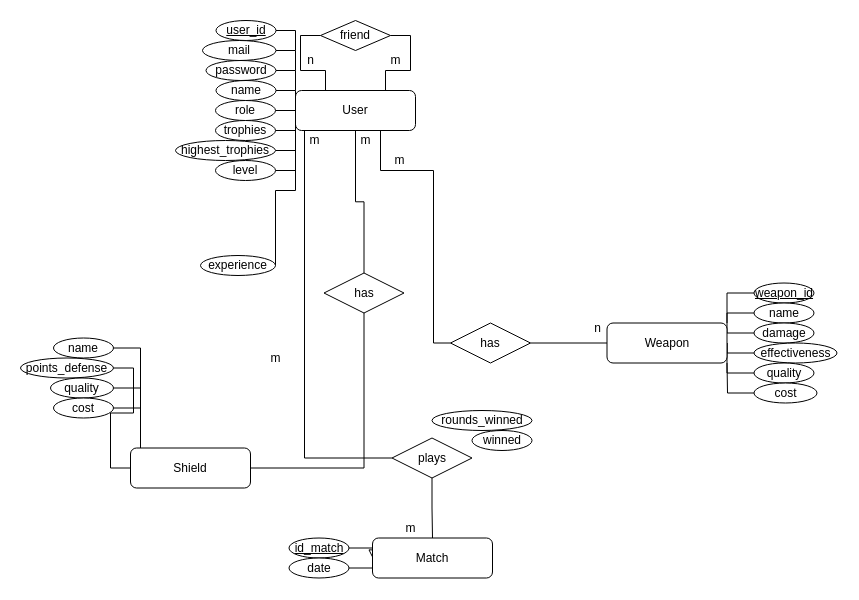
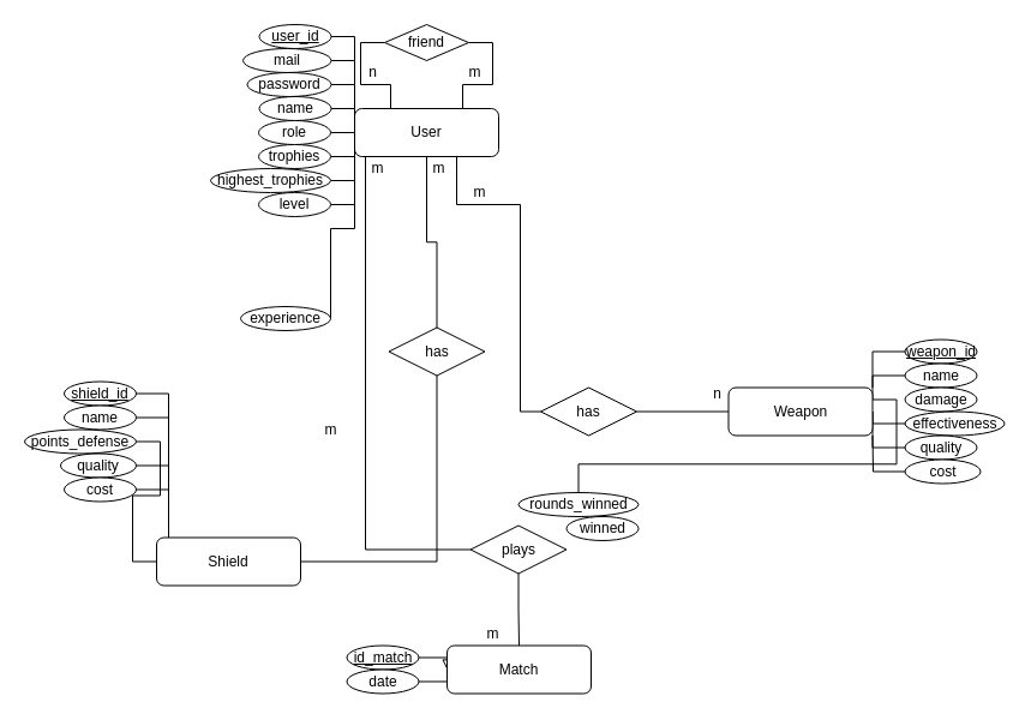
  <mxCell id="0" />
  <mxCell id="1" parent="0" />
  <mxCell id="2" style="edgeStyle=orthogonalEdgeStyle;rounded=0;sketch=0;orthogonalLoop=1;jettySize=auto;html=1;exitX=1;exitY=0.5;exitDx=0;exitDy=0;entryX=0;entryY=0.5;entryDx=0;entryDy=0;shadow=0;endArrow=block;endFill=0;strokeColor=#000000;" parent="1" source="3" target="61" edge="1"><mxGeometry relative="1" as="geometry" /></mxCell>
  <mxCell id="3" value="&lt;u&gt;id_match&lt;/u&gt;" style="ellipse;whiteSpace=wrap;html=1;" parent="1" vertex="1"><mxGeometry x="288.5" y="537.5" width="60" height="20" as="geometry" /></mxCell>
  <mxCell id="4" value="winned" style="ellipse;whiteSpace=wrap;html=1;" parent="1" vertex="1"><mxGeometry x="471.5" y="430" width="60" height="20" as="geometry" /></mxCell>
  <mxCell id="5" value="User" style="rounded=1;whiteSpace=wrap;html=1;" parent="1" vertex="1"><mxGeometry x="295" y="90" width="120" height="40" as="geometry" /></mxCell>
  <mxCell id="6" style="edgeStyle=orthogonalEdgeStyle;rounded=0;orthogonalLoop=1;jettySize=auto;html=1;exitX=1;exitY=0.5;exitDx=0;exitDy=0;endArrow=none;endFill=0;" edge="1" parent="1" source="7"><mxGeometry relative="1" as="geometry"><mxPoint x="295" y="50" as="targetPoint" /></mxGeometry></mxCell>
  <mxCell id="7" value="&lt;u&gt;user_id&lt;/u&gt;" style="ellipse;whiteSpace=wrap;html=1;" parent="1" vertex="1"><mxGeometry x="215.5" y="20" width="60" height="20" as="geometry" /></mxCell>
  <mxCell id="8" style="edgeStyle=orthogonalEdgeStyle;rounded=0;orthogonalLoop=1;jettySize=auto;html=1;exitX=1;exitY=0.5;exitDx=0;exitDy=0;endArrow=none;endFill=0;" edge="1" parent="1" source="9"><mxGeometry relative="1" as="geometry"><mxPoint x="295" y="70" as="targetPoint" /></mxGeometry></mxCell>
  <mxCell id="9" value="mail" style="ellipse;whiteSpace=wrap;html=1;" parent="1" vertex="1"><mxGeometry x="202" y="40" width="73.5" height="20" as="geometry" /></mxCell>
  <mxCell id="10" style="edgeStyle=orthogonalEdgeStyle;rounded=0;orthogonalLoop=1;jettySize=auto;html=1;exitX=1;exitY=0.5;exitDx=0;exitDy=0;endArrow=none;endFill=0;" edge="1" parent="1" source="11"><mxGeometry relative="1" as="geometry"><mxPoint x="295" y="90" as="targetPoint" /></mxGeometry></mxCell>
  <mxCell id="11" value="password" style="ellipse;whiteSpace=wrap;html=1;" parent="1" vertex="1"><mxGeometry x="205.5" y="60" width="70" height="20" as="geometry" /></mxCell>
  <mxCell id="12" style="edgeStyle=orthogonalEdgeStyle;rounded=0;orthogonalLoop=1;jettySize=auto;html=1;exitX=1;exitY=0;exitDx=0;exitDy=0;entryX=0;entryY=0.5;entryDx=0;entryDy=0;endArrow=none;endFill=0;" parent="1" source="18" target="19" edge="1"><mxGeometry relative="1" as="geometry" /></mxCell>
  <mxCell id="13" style="edgeStyle=orthogonalEdgeStyle;rounded=0;orthogonalLoop=1;jettySize=auto;html=1;exitX=1;exitY=0.25;exitDx=0;exitDy=0;entryX=0;entryY=0.5;entryDx=0;entryDy=0;endArrow=none;endFill=0;" parent="1" source="18" target="20" edge="1"><mxGeometry relative="1" as="geometry"><Array as="points"><mxPoint x="726.5" y="312.5" /></Array></mxGeometry></mxCell>
- <mxCell id="14" style="edgeStyle=orthogonalEdgeStyle;rounded=0;orthogonalLoop=1;jettySize=auto;html=1;exitX=1;exitY=0.25;exitDx=0;exitDy=0;entryX=0;entryY=0.5;entryDx=0;entryDy=0;endArrow=none;endFill=0;" parent="1" source="18" target="21" edge="1"><mxGeometry relative="1" as="geometry" /></mxCell>
+ <mxCell id="14" style="edgeStyle=orthogonalEdgeStyle;rounded=0;orthogonalLoop=1;jettySize=auto;html=1;exitX=1;exitY=0.25;exitDx=0;exitDy=0;endArrow=none;endFill=0;" parent="1" source="18" target="33" edge="1"><mxGeometry relative="1" as="geometry" /></mxCell>
  <mxCell id="15" style="edgeStyle=orthogonalEdgeStyle;rounded=0;orthogonalLoop=1;jettySize=auto;html=1;exitX=1;exitY=0.5;exitDx=0;exitDy=0;entryX=0;entryY=0.5;entryDx=0;entryDy=0;endArrow=none;endFill=0;" parent="1" source="18" target="22" edge="1"><mxGeometry relative="1" as="geometry"><Array as="points"><mxPoint x="726.5" y="352.5" /></Array></mxGeometry></mxCell>
  <mxCell id="16" style="edgeStyle=orthogonalEdgeStyle;rounded=0;orthogonalLoop=1;jettySize=auto;html=1;exitX=1;exitY=0.5;exitDx=0;exitDy=0;entryX=0;entryY=0.5;entryDx=0;entryDy=0;endArrow=none;endFill=0;" parent="1" source="18" target="23" edge="1"><mxGeometry relative="1" as="geometry"><Array as="points"><mxPoint x="726.5" y="372.5" /></Array></mxGeometry></mxCell>
  <mxCell id="17" style="edgeStyle=orthogonalEdgeStyle;rounded=0;sketch=0;orthogonalLoop=1;jettySize=auto;html=1;exitX=0;exitY=0.5;exitDx=0;exitDy=0;shadow=0;endArrow=none;endFill=0;strokeColor=#000000;" parent="1" source="18" target="41" edge="1"><mxGeometry relative="1" as="geometry" /></mxCell>
  <mxCell id="18" value="Weapon" style="rounded=1;whiteSpace=wrap;html=1;" parent="1" vertex="1"><mxGeometry x="606.5" y="322.5" width="120" height="40" as="geometry" /></mxCell>
  <mxCell id="19" value="&lt;u&gt;weapon_id&lt;/u&gt;" style="ellipse;whiteSpace=wrap;html=1;" parent="1" vertex="1"><mxGeometry x="753.5" y="282.5" width="60" height="20" as="geometry" /></mxCell>
  <mxCell id="20" value="name" style="ellipse;whiteSpace=wrap;html=1;" parent="1" vertex="1"><mxGeometry x="753.5" y="302.5" width="60" height="20" as="geometry" /></mxCell>
  <mxCell id="21" value="damage" style="ellipse;whiteSpace=wrap;html=1;" parent="1" vertex="1"><mxGeometry x="753.5" y="322.5" width="60" height="20" as="geometry" /></mxCell>
  <mxCell id="22" value="effectiveness" style="ellipse;whiteSpace=wrap;html=1;" parent="1" vertex="1"><mxGeometry x="753.5" y="342.5" width="83" height="20" as="geometry" /></mxCell>
  <mxCell id="23" value="quality" style="ellipse;whiteSpace=wrap;html=1;" parent="1" vertex="1"><mxGeometry x="753.5" y="362.5" width="60" height="20" as="geometry" /></mxCell>
  <mxCell id="24" style="edgeStyle=orthogonalEdgeStyle;rounded=0;orthogonalLoop=1;jettySize=auto;html=1;exitX=0;exitY=0.5;exitDx=0;exitDy=0;endArrow=none;endFill=0;" parent="1" source="25" edge="1"><mxGeometry relative="1" as="geometry"><mxPoint x="726.5" y="362.5" as="targetPoint" /></mxGeometry></mxCell>
  <mxCell id="25" value="cost" style="ellipse;whiteSpace=wrap;html=1;" parent="1" vertex="1"><mxGeometry x="753.5" y="382.5" width="63" height="20" as="geometry" /></mxCell>
  <mxCell id="26" style="edgeStyle=orthogonalEdgeStyle;rounded=0;sketch=0;orthogonalLoop=1;jettySize=auto;html=1;exitX=0;exitY=0.5;exitDx=0;exitDy=0;entryX=1;entryY=0.5;entryDx=0;entryDy=0;shadow=0;endArrow=none;endFill=0;strokeColor=#000000;" parent="1" source="32" target="44" edge="1"><mxGeometry relative="1" as="geometry" /></mxCell>
  <mxCell id="27" style="edgeStyle=orthogonalEdgeStyle;rounded=0;sketch=0;orthogonalLoop=1;jettySize=auto;html=1;exitX=0;exitY=0.5;exitDx=0;exitDy=0;entryX=1;entryY=0.5;entryDx=0;entryDy=0;shadow=0;endArrow=none;endFill=0;strokeColor=#000000;" parent="1" source="32" target="45" edge="1"><mxGeometry relative="1" as="geometry"><Array as="points"><mxPoint x="140" y="387.5" /></Array></mxGeometry></mxCell>
  <mxCell id="28" style="edgeStyle=orthogonalEdgeStyle;rounded=0;sketch=0;orthogonalLoop=1;jettySize=auto;html=1;exitX=0;exitY=0.5;exitDx=0;exitDy=0;entryX=1;entryY=0.5;entryDx=0;entryDy=0;shadow=0;endArrow=none;endFill=0;strokeColor=#000000;" parent="1" source="32" target="43" edge="1"><mxGeometry relative="1" as="geometry"><Array as="points"><mxPoint x="140" y="347.5" /></Array></mxGeometry></mxCell>
+ <mxCell id="29" style="edgeStyle=orthogonalEdgeStyle;rounded=0;sketch=0;orthogonalLoop=1;jettySize=auto;html=1;exitX=0;exitY=0.5;exitDx=0;exitDy=0;entryX=1;entryY=0.5;entryDx=0;entryDy=0;shadow=0;endArrow=none;endFill=0;strokeColor=#000000;" parent="1" source="32" target="42" edge="1"><mxGeometry relative="1" as="geometry"><Array as="points"><mxPoint x="140" y="327.5" /></Array></mxGeometry></mxCell>
  <mxCell id="30" style="edgeStyle=orthogonalEdgeStyle;rounded=0;sketch=0;orthogonalLoop=1;jettySize=auto;html=1;exitX=0;exitY=0.5;exitDx=0;exitDy=0;entryX=1;entryY=0.5;entryDx=0;entryDy=0;shadow=0;endArrow=none;endFill=0;strokeColor=#000000;" parent="1" source="32" target="46" edge="1"><mxGeometry relative="1" as="geometry"><Array as="points"><mxPoint x="140" y="407.5" /></Array></mxGeometry></mxCell>
  <mxCell id="31" style="edgeStyle=orthogonalEdgeStyle;rounded=0;sketch=0;orthogonalLoop=1;jettySize=auto;html=1;exitX=1;exitY=0.5;exitDx=0;exitDy=0;entryX=0.5;entryY=1;entryDx=0;entryDy=0;shadow=0;endArrow=none;endFill=0;strokeColor=#000000;" parent="1" source="32" target="39" edge="1"><mxGeometry relative="1" as="geometry" /></mxCell>
  <mxCell id="32" value="Shield" style="rounded=1;whiteSpace=wrap;html=1;" parent="1" vertex="1"><mxGeometry x="130" y="447.5" width="120" height="40" as="geometry" /></mxCell>
  <mxCell id="33" value="rounds_winned" style="ellipse;whiteSpace=wrap;html=1;" parent="1" vertex="1"><mxGeometry x="431.5" y="410" width="100" height="20" as="geometry" /></mxCell>
  <mxCell id="34" style="edgeStyle=orthogonalEdgeStyle;rounded=0;orthogonalLoop=1;jettySize=auto;html=1;exitX=1;exitY=0.5;exitDx=0;exitDy=0;endArrow=none;endFill=0;" edge="1" parent="1" source="35"><mxGeometry relative="1" as="geometry"><mxPoint x="295" y="110" as="targetPoint" /></mxGeometry></mxCell>
  <mxCell id="35" value="name" style="ellipse;whiteSpace=wrap;html=1;" parent="1" vertex="1"><mxGeometry x="215.5" y="80" width="60" height="20" as="geometry" /></mxCell>
  <mxCell id="36" style="edgeStyle=orthogonalEdgeStyle;rounded=0;orthogonalLoop=1;jettySize=auto;html=1;exitX=1;exitY=0.5;exitDx=0;exitDy=0;endArrow=none;endFill=0;" edge="1" parent="1" source="37"><mxGeometry relative="1" as="geometry"><mxPoint x="295" y="110.238" as="targetPoint" /></mxGeometry></mxCell>
  <mxCell id="37" value="role" style="ellipse;whiteSpace=wrap;html=1;" parent="1" vertex="1"><mxGeometry x="215" y="100" width="60" height="20" as="geometry" /></mxCell>
  <mxCell id="38" style="edgeStyle=orthogonalEdgeStyle;rounded=0;sketch=0;orthogonalLoop=1;jettySize=auto;html=1;exitX=0.5;exitY=0;exitDx=0;exitDy=0;entryX=0.5;entryY=1;entryDx=0;entryDy=0;shadow=0;endArrow=none;endFill=0;strokeColor=#000000;" parent="1" source="39" target="5" edge="1"><mxGeometry relative="1" as="geometry" /></mxCell>
  <mxCell id="39" value="has" style="rhombus;whiteSpace=wrap;html=1;" parent="1" vertex="1"><mxGeometry x="323.5" y="272.5" width="80" height="40" as="geometry" /></mxCell>
  <mxCell id="40" style="edgeStyle=orthogonalEdgeStyle;rounded=0;sketch=0;orthogonalLoop=1;jettySize=auto;html=1;exitX=0;exitY=0.5;exitDx=0;exitDy=0;entryX=0.75;entryY=1;entryDx=0;entryDy=0;shadow=0;endArrow=none;endFill=0;strokeColor=#000000;" parent="1" source="41" target="5" edge="1"><mxGeometry relative="1" as="geometry"><Array as="points"><mxPoint x="433" y="342" /><mxPoint x="433" y="170" /><mxPoint x="380" y="170" /><mxPoint x="380" y="130" /></Array></mxGeometry></mxCell>
  <mxCell id="41" value="has" style="rhombus;whiteSpace=wrap;html=1;" parent="1" vertex="1"><mxGeometry x="450" y="322.5" width="80" height="40" as="geometry" /></mxCell>
+ <mxCell id="42" value="&lt;u&gt;shield_id&lt;/u&gt;" style="ellipse;whiteSpace=wrap;html=1;" parent="1" vertex="1"><mxGeometry x="53" y="317.5" width="60" height="20" as="geometry" /></mxCell>
  <mxCell id="43" value="name" style="ellipse;whiteSpace=wrap;html=1;" parent="1" vertex="1"><mxGeometry x="53" y="337.5" width="60" height="20" as="geometry" /></mxCell>
  <mxCell id="44" value="points_defense" style="ellipse;whiteSpace=wrap;html=1;" parent="1" vertex="1"><mxGeometry x="20" y="357.5" width="93" height="20" as="geometry" /></mxCell>
  <mxCell id="45" value="quality" style="ellipse;whiteSpace=wrap;html=1;" parent="1" vertex="1"><mxGeometry x="50" y="377.5" width="63" height="20" as="geometry" /></mxCell>
  <mxCell id="46" value="cost" style="ellipse;whiteSpace=wrap;html=1;" parent="1" vertex="1"><mxGeometry x="53" y="397.5" width="60" height="20" as="geometry" /></mxCell>
  <mxCell id="47" value="m" style="text;html=1;align=center;verticalAlign=middle;resizable=0;points=[];autosize=1;strokeColor=none;" parent="1" vertex="1"><mxGeometry x="260" y="347.5" width="30" height="20" as="geometry" /></mxCell>
  <mxCell id="48" value="m" style="text;html=1;align=center;verticalAlign=middle;resizable=0;points=[];autosize=1;strokeColor=none;" parent="1" vertex="1"><mxGeometry x="350" y="130" width="30" height="20" as="geometry" /></mxCell>
  <mxCell id="49" value="n" style="text;html=1;align=center;verticalAlign=middle;resizable=0;points=[];autosize=1;strokeColor=none;" parent="1" vertex="1"><mxGeometry x="586.5" y="317.5" width="20" height="20" as="geometry" /></mxCell>
  <mxCell id="50" value="m" style="text;html=1;align=center;verticalAlign=middle;resizable=0;points=[];autosize=1;strokeColor=none;" parent="1" vertex="1"><mxGeometry x="383.5" y="150" width="30" height="20" as="geometry" /></mxCell>
  <mxCell id="51" style="edgeStyle=orthogonalEdgeStyle;rounded=0;sketch=0;orthogonalLoop=1;jettySize=auto;html=1;exitX=0.5;exitY=1;exitDx=0;exitDy=0;shadow=0;endArrow=none;endFill=0;strokeColor=#000000;" parent="1" source="33" target="33" edge="1"><mxGeometry relative="1" as="geometry" /></mxCell>
  <mxCell id="52" value="m" style="text;html=1;align=center;verticalAlign=middle;resizable=0;points=[];autosize=1;strokeColor=none;" parent="1" vertex="1"><mxGeometry x="298.5" y="130" width="30" height="20" as="geometry" /></mxCell>
  <mxCell id="53" style="edgeStyle=orthogonalEdgeStyle;rounded=0;sketch=0;orthogonalLoop=1;jettySize=auto;html=1;exitX=0;exitY=0.5;exitDx=0;exitDy=0;entryX=0.25;entryY=0;entryDx=0;entryDy=0;shadow=0;endArrow=none;endFill=0;strokeColor=#000000;" parent="1" source="55" target="5" edge="1"><mxGeometry relative="1" as="geometry" /></mxCell>
  <mxCell id="54" style="edgeStyle=orthogonalEdgeStyle;rounded=0;sketch=0;orthogonalLoop=1;jettySize=auto;html=1;exitX=1;exitY=0.5;exitDx=0;exitDy=0;entryX=0.75;entryY=0;entryDx=0;entryDy=0;shadow=0;endArrow=none;endFill=0;strokeColor=#000000;" parent="1" source="55" target="5" edge="1"><mxGeometry relative="1" as="geometry" /></mxCell>
  <mxCell id="55" value="friend" style="rhombus;whiteSpace=wrap;html=1;" parent="1" vertex="1"><mxGeometry x="320" y="20" width="70" height="30" as="geometry" /></mxCell>
  <mxCell id="56" value="m" style="text;html=1;align=center;verticalAlign=middle;resizable=0;points=[];autosize=1;strokeColor=none;" parent="1" vertex="1"><mxGeometry x="380" y="50" width="30" height="20" as="geometry" /></mxCell>
  <mxCell id="57" value="n" style="text;html=1;align=center;verticalAlign=middle;resizable=0;points=[];autosize=1;strokeColor=none;" parent="1" vertex="1"><mxGeometry x="300" y="50" width="20" height="20" as="geometry" /></mxCell>
  <mxCell id="58" style="edgeStyle=orthogonalEdgeStyle;rounded=0;sketch=0;orthogonalLoop=1;jettySize=auto;html=1;exitX=0.5;exitY=1;exitDx=0;exitDy=0;shadow=0;endArrow=none;endFill=0;strokeColor=#000000;entryX=0.5;entryY=0;entryDx=0;entryDy=0;" parent="1" source="60" target="61" edge="1"><mxGeometry relative="1" as="geometry"><mxPoint x="432.5" y="527.5" as="targetPoint" /></mxGeometry></mxCell>
  <mxCell id="59" style="edgeStyle=orthogonalEdgeStyle;rounded=0;sketch=0;orthogonalLoop=1;jettySize=auto;html=1;exitX=0;exitY=0.5;exitDx=0;exitDy=0;entryX=0.25;entryY=1;entryDx=0;entryDy=0;shadow=0;endArrow=none;endFill=0;strokeColor=#000000;" parent="1" source="60" target="5" edge="1"><mxGeometry relative="1" as="geometry"><Array as="points"><mxPoint x="304" y="458" /></Array></mxGeometry></mxCell>
  <mxCell id="60" value="plays" style="rhombus;whiteSpace=wrap;html=1;" parent="1" vertex="1"><mxGeometry x="391.5" y="437.5" width="80" height="40" as="geometry" /></mxCell>
  <mxCell id="61" value="Match" style="rounded=1;whiteSpace=wrap;html=1;" parent="1" vertex="1"><mxGeometry x="372" y="537.5" width="120" height="40" as="geometry" /></mxCell>
  <mxCell id="62" value="m" style="text;html=1;align=center;verticalAlign=middle;resizable=0;points=[];autosize=1;strokeColor=none;" parent="1" vertex="1"><mxGeometry x="395" y="517.5" width="30" height="20" as="geometry" /></mxCell>
  <mxCell id="63" style="edgeStyle=orthogonalEdgeStyle;rounded=0;orthogonalLoop=1;jettySize=auto;html=1;exitX=1;exitY=0.5;exitDx=0;exitDy=0;endArrow=none;endFill=0;" edge="1" parent="1" source="64"><mxGeometry relative="1" as="geometry"><mxPoint x="295" y="170.238" as="targetPoint" /></mxGeometry></mxCell>
  <mxCell id="64" value="level" style="ellipse;whiteSpace=wrap;html=1;" parent="1" vertex="1"><mxGeometry x="215" y="160" width="60" height="20" as="geometry" /></mxCell>
  <mxCell id="65" style="edgeStyle=orthogonalEdgeStyle;rounded=0;orthogonalLoop=1;jettySize=auto;html=1;exitX=1;exitY=0.5;exitDx=0;exitDy=0;endArrow=none;endFill=0;" edge="1" parent="1" source="66"><mxGeometry relative="1" as="geometry"><mxPoint x="295" y="130" as="targetPoint" /><Array as="points"><mxPoint x="295" y="190" /></Array></mxGeometry></mxCell>
  <mxCell id="66" value="experience" style="ellipse;whiteSpace=wrap;html=1;" parent="1" vertex="1"><mxGeometry x="200" y="255" width="75" height="20" as="geometry" /></mxCell>
  <mxCell id="67" style="edgeStyle=orthogonalEdgeStyle;rounded=0;orthogonalLoop=1;jettySize=auto;html=1;exitX=1;exitY=0.5;exitDx=0;exitDy=0;entryX=0;entryY=0.5;entryDx=0;entryDy=0;startArrow=none;startFill=0;endArrow=none;endFill=0;" parent="1" source="68" target="61" edge="1"><mxGeometry relative="1" as="geometry" /></mxCell>
  <mxCell id="68" value="date" style="ellipse;whiteSpace=wrap;html=1;" parent="1" vertex="1"><mxGeometry x="288.5" y="557.5" width="60" height="20" as="geometry" /></mxCell>
  <mxCell id="69" style="edgeStyle=orthogonalEdgeStyle;rounded=0;orthogonalLoop=1;jettySize=auto;html=1;exitX=1;exitY=0.5;exitDx=0;exitDy=0;endArrow=none;endFill=0;" edge="1" parent="1" source="70"><mxGeometry relative="1" as="geometry"><mxPoint x="295" y="130.238" as="targetPoint" /></mxGeometry></mxCell>
  <mxCell id="70" value="trophies" style="ellipse;whiteSpace=wrap;html=1;" vertex="1" parent="1"><mxGeometry x="215" y="120" width="60" height="20" as="geometry" /></mxCell>
  <mxCell id="71" style="edgeStyle=orthogonalEdgeStyle;rounded=0;orthogonalLoop=1;jettySize=auto;html=1;exitX=1;exitY=0.5;exitDx=0;exitDy=0;endArrow=none;endFill=0;" edge="1" parent="1" source="72"><mxGeometry relative="1" as="geometry"><mxPoint x="295" y="110" as="targetPoint" /><Array as="points"><mxPoint x="295" y="150" /><mxPoint x="295" y="120" /></Array></mxGeometry></mxCell>
  <mxCell id="72" value="highest_trophies" style="ellipse;whiteSpace=wrap;html=1;" vertex="1" parent="1"><mxGeometry x="175" y="140" width="100" height="20" as="geometry" /></mxCell>
